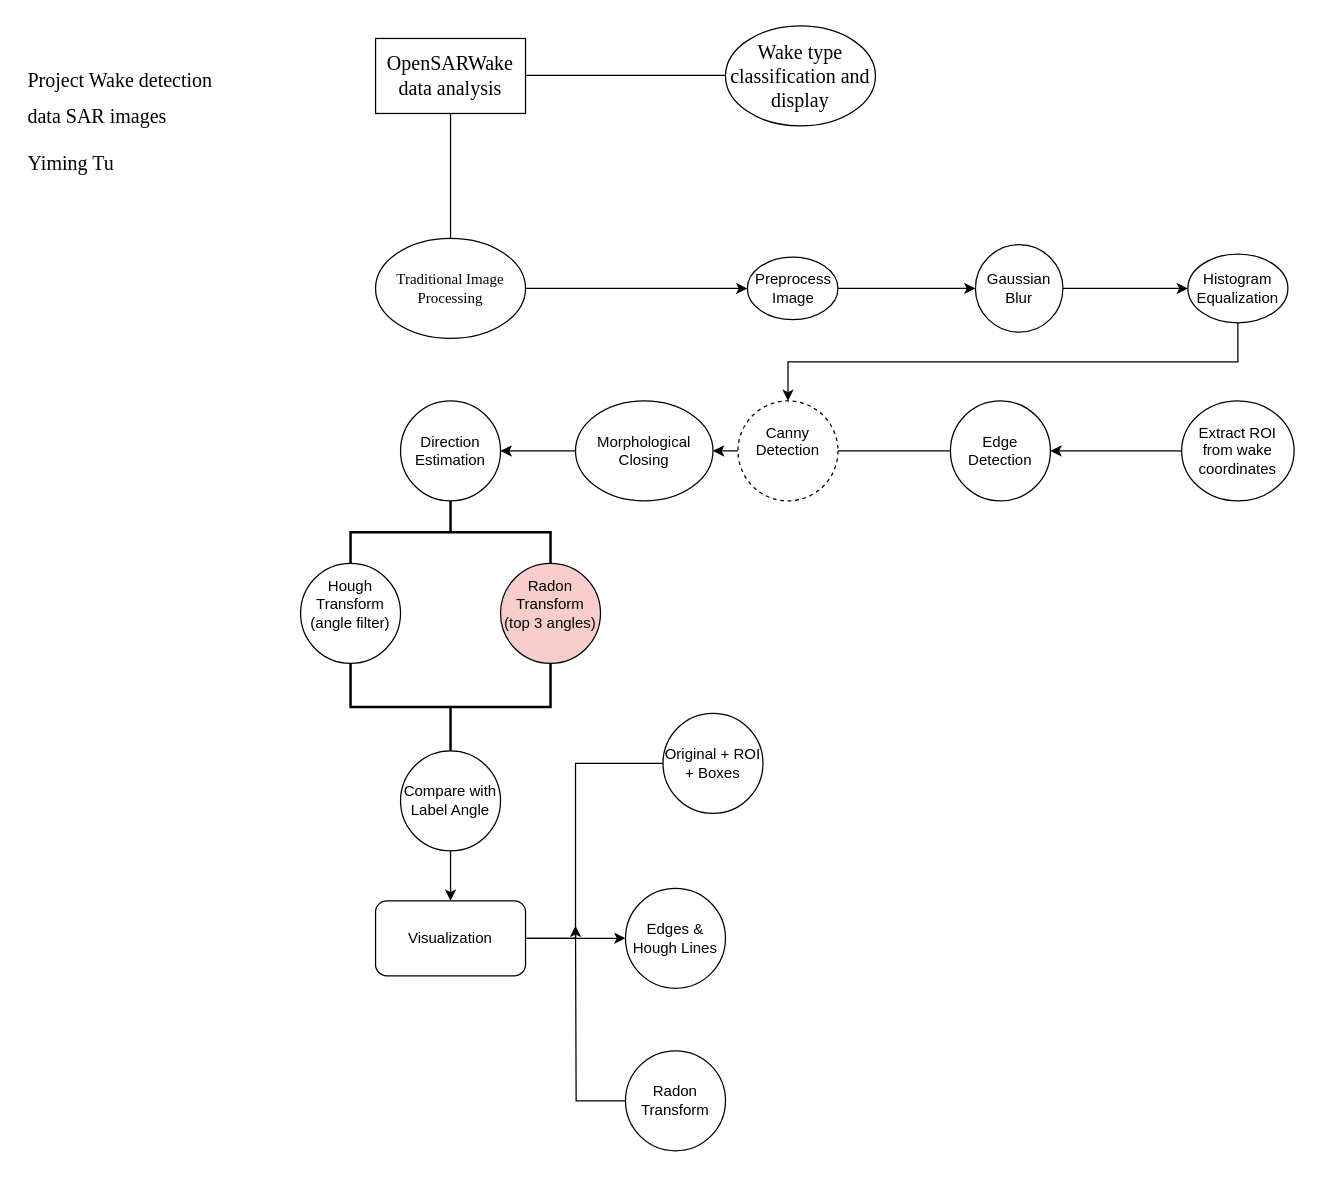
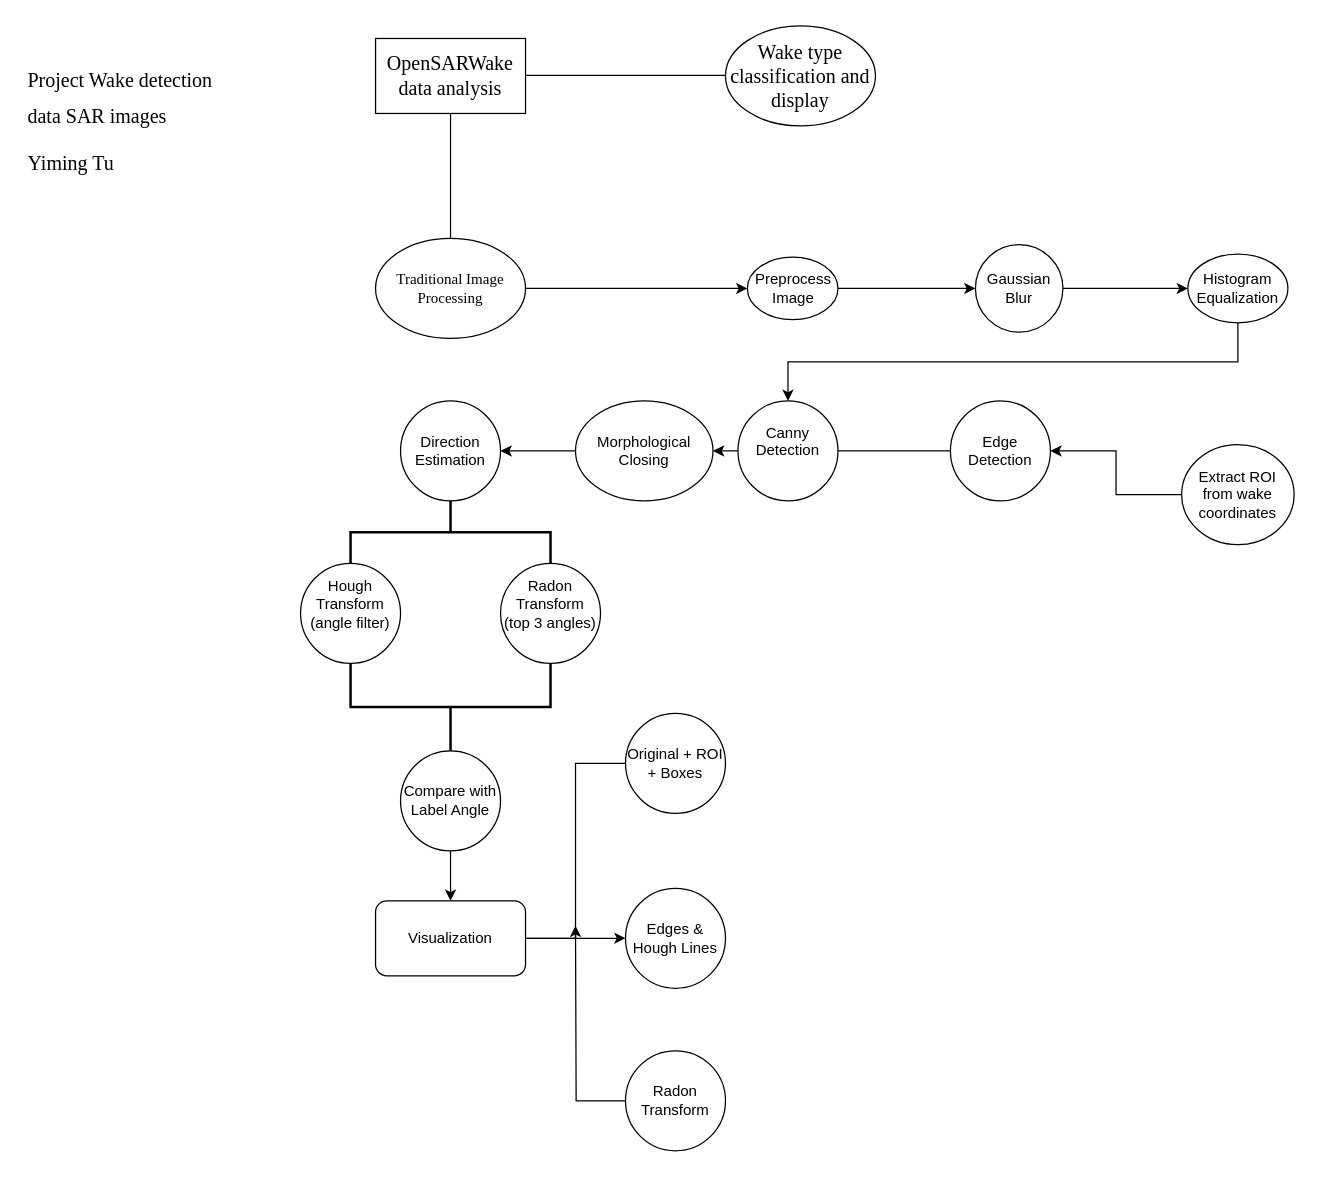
  <mxCell id="0" />
  <mxCell id="1" parent="0" />
  <mxCell id="2" style="edgeStyle=orthogonalEdgeStyle;rounded=0;orthogonalLoop=1;jettySize=auto;html=1;exitX=0.443;exitY=1.067;exitDx=0;exitDy=0;exitPerimeter=0;" parent="1" edge="1"><mxGeometry relative="1" as="geometry"><mxPoint x="590" y="59.5" as="targetPoint" /><mxPoint x="420" y="59.52" as="sourcePoint" /><Array as="points"><mxPoint x="480" y="59.5" /><mxPoint x="480" y="59.5" /></Array></mxGeometry></mxCell>
  <mxCell id="3" style="edgeStyle=orthogonalEdgeStyle;rounded=0;orthogonalLoop=1;jettySize=auto;html=1;" edge="1" parent="1" source="4"><mxGeometry relative="1" as="geometry"><mxPoint x="360" y="200" as="targetPoint" /></mxGeometry></mxCell>
  <mxCell id="4" value="&lt;span style=&quot;color: rgb(0, 0, 0); font-size: medium; text-align: start;&quot;&gt;OpenSARWake data analysis&lt;/span&gt;" style="rounded=0;whiteSpace=wrap;html=1;fontFamily=Times New Roman;" parent="1" vertex="1"><mxGeometry x="300" y="30" width="120" height="60" as="geometry" /></mxCell>
  <mxCell id="5" value="&lt;span style=&quot;color: rgb(0, 0, 0); font-size: medium; text-align: start;&quot;&gt;Wake type classification and display&lt;/span&gt;" style="ellipse;whiteSpace=wrap;html=1;fontFamily=Times New Roman;" vertex="1" parent="1"><mxGeometry x="580" y="20" width="120" height="80" as="geometry" /></mxCell>
  <mxCell id="6" style="edgeStyle=orthogonalEdgeStyle;rounded=0;orthogonalLoop=1;jettySize=auto;html=1;exitX=1;exitY=0.5;exitDx=0;exitDy=0;entryX=0;entryY=0.5;entryDx=0;entryDy=0;" edge="1" parent="1" source="7" target="10"><mxGeometry relative="1" as="geometry"><mxPoint x="590" y="230" as="targetPoint" /></mxGeometry></mxCell>
  <mxCell id="7" value="Traditional Image Processing" style="ellipse;whiteSpace=wrap;html=1;fontFamily=Times New Roman;" vertex="1" parent="1"><mxGeometry x="300" y="190" width="120" height="80" as="geometry" /></mxCell>
  <mxCell id="8" value="&lt;h1 style=&quot;margin-top: 0px;&quot;&gt;&lt;span style=&quot;color: rgb(0, 0, 0); font-family: &amp;quot;Noto Sans SC&amp;quot;; font-size: medium; font-weight: 400;&quot;&gt;Project Wake detection data SAR images&lt;/span&gt;&lt;/h1&gt;&lt;div&gt;&lt;span style=&quot;color: rgb(0, 0, 0); font-family: &amp;quot;Noto Sans SC&amp;quot;; font-size: medium; font-weight: 400;&quot;&gt;Yiming Tu&lt;/span&gt;&lt;/div&gt;" style="text;html=1;whiteSpace=wrap;overflow=hidden;rounded=0;" vertex="1" parent="1"><mxGeometry x="20" y="40" width="180" height="160" as="geometry" /></mxCell>
  <mxCell id="9" style="edgeStyle=orthogonalEdgeStyle;rounded=0;orthogonalLoop=1;jettySize=auto;html=1;exitX=1;exitY=0.5;exitDx=0;exitDy=0;" edge="1" parent="1" source="10"><mxGeometry relative="1" as="geometry"><mxPoint x="780" y="230" as="targetPoint" /></mxGeometry></mxCell>
  <mxCell id="10" value="Preprocess Image" style="ellipse;whiteSpace=wrap;html=1;" vertex="1" parent="1"><mxGeometry x="597.5" y="205" width="72.5" height="50" as="geometry" /></mxCell>
  <mxCell id="11" style="edgeStyle=orthogonalEdgeStyle;rounded=0;orthogonalLoop=1;jettySize=auto;html=1;exitX=1;exitY=0.5;exitDx=0;exitDy=0;entryX=0;entryY=0.5;entryDx=0;entryDy=0;" edge="1" parent="1" source="12" target="14"><mxGeometry relative="1" as="geometry" /></mxCell>
  <mxCell id="12" value="Gaussian Blur" style="ellipse;whiteSpace=wrap;html=1;aspect=fixed;" vertex="1" parent="1"><mxGeometry x="780" y="195" width="70" height="70" as="geometry" /></mxCell>
  <mxCell id="13" style="edgeStyle=orthogonalEdgeStyle;rounded=0;orthogonalLoop=1;jettySize=auto;html=1;exitX=0.5;exitY=1;exitDx=0;exitDy=0;" edge="1" parent="1" source="14" target="19"><mxGeometry relative="1" as="geometry" /></mxCell>
  <mxCell id="14" value="Histogram Equalization" style="ellipse;whiteSpace=wrap;html=1;" vertex="1" parent="1"><mxGeometry x="950" y="202.5" width="80" height="55" as="geometry" /></mxCell>
  <mxCell id="15" style="edgeStyle=orthogonalEdgeStyle;rounded=0;orthogonalLoop=1;jettySize=auto;html=1;exitX=0;exitY=0.5;exitDx=0;exitDy=0;entryX=1;entryY=0.5;entryDx=0;entryDy=0;" edge="1" parent="1" source="16" target="18"><mxGeometry relative="1" as="geometry" /></mxCell>
- <mxCell id="16" value="&lt;br&gt;&lt;div&gt;Extract ROI from wake coordinates&lt;br&gt;&lt;br&gt;&lt;/div&gt;" style="ellipse;whiteSpace=wrap;html=1;" vertex="1" parent="1"><mxGeometry x="945" y="320" width="90" height="80" as="geometry" /></mxCell>
+ <mxCell id="16" value="&lt;br&gt;&lt;div&gt;Extract ROI from wake coordinates&lt;br&gt;&lt;br&gt;&lt;/div&gt;" style="ellipse;whiteSpace=wrap;html=1;" vertex="1" parent="1"><mxGeometry x="945" y="355" width="90" height="80" as="geometry" /></mxCell>
  <mxCell id="17" style="edgeStyle=orthogonalEdgeStyle;rounded=0;orthogonalLoop=1;jettySize=auto;html=1;exitX=0;exitY=0.5;exitDx=0;exitDy=0;entryX=1;entryY=0.5;entryDx=0;entryDy=0;" edge="1" parent="1" source="18" target="21"><mxGeometry relative="1" as="geometry" /></mxCell>
  <mxCell id="18" value="Edge Detection" style="ellipse;whiteSpace=wrap;html=1;" vertex="1" parent="1"><mxGeometry x="760" y="320" width="80" height="80" as="geometry" /></mxCell>
- <mxCell id="19" value="&#10;Canny Detection&#10;&#10;" style="ellipse;whiteSpace=wrap;html=1;dashed=1;" vertex="1" parent="1"><mxGeometry x="590" y="320" width="80" height="80" as="geometry" /></mxCell>
+ <mxCell id="19" value="&#10;Canny Detection&#10;&#10;" style="ellipse;whiteSpace=wrap;html=1;" vertex="1" parent="1"><mxGeometry x="590" y="320" width="80" height="80" as="geometry" /></mxCell>
  <mxCell id="20" style="edgeStyle=orthogonalEdgeStyle;rounded=0;orthogonalLoop=1;jettySize=auto;html=1;exitX=0;exitY=0.5;exitDx=0;exitDy=0;entryX=1;entryY=0.5;entryDx=0;entryDy=0;" edge="1" parent="1" source="21" target="22"><mxGeometry relative="1" as="geometry" /></mxCell>
  <mxCell id="21" value="&lt;div&gt;&lt;br&gt;&lt;/div&gt;Morphological Closing&lt;div&gt;&lt;br/&gt;&lt;/div&gt;" style="ellipse;whiteSpace=wrap;html=1;" vertex="1" parent="1"><mxGeometry x="460" y="320" width="110" height="80" as="geometry" /></mxCell>
  <mxCell id="22" value="Direction Estimation" style="ellipse;whiteSpace=wrap;html=1;" vertex="1" parent="1"><mxGeometry x="320" y="320" width="80" height="80" as="geometry" /></mxCell>
  <mxCell id="23" value="&#10;Hough Transform (angle filter)&#10;&#10;" style="ellipse;whiteSpace=wrap;html=1;" vertex="1" parent="1"><mxGeometry x="240" y="450" width="80" height="80" as="geometry" /></mxCell>
- <mxCell id="24" value="&#10;Radon Transform (top 3 angles)&#10;&#10;" style="ellipse;whiteSpace=wrap;html=1;fillColor=#f8cecc;" vertex="1" parent="1"><mxGeometry x="400" y="450" width="80" height="80" as="geometry" /></mxCell>
+ <mxCell id="24" value="&#10;Radon Transform (top 3 angles)&#10;&#10;" style="ellipse;whiteSpace=wrap;html=1;" vertex="1" parent="1"><mxGeometry x="400" y="450" width="80" height="80" as="geometry" /></mxCell>
  <mxCell id="25" value="" style="edgeStyle=orthogonalEdgeStyle;rounded=0;orthogonalLoop=1;jettySize=auto;html=1;" edge="1" parent="1" source="26" target="31"><mxGeometry relative="1" as="geometry" /></mxCell>
  <mxCell id="26" value="&lt;div&gt;&lt;br&gt;&lt;/div&gt;Compare with Label Angle&lt;div&gt;&lt;br/&gt;&lt;/div&gt;" style="ellipse;whiteSpace=wrap;html=1;" vertex="1" parent="1"><mxGeometry x="320" y="600" width="80" height="80" as="geometry" /></mxCell>
  <mxCell id="27" value="" style="strokeWidth=2;html=1;shape=mxgraph.flowchart.annotation_2;align=left;labelPosition=right;pointerEvents=1;direction=south;" vertex="1" parent="1"><mxGeometry x="280" y="400" width="160" height="50" as="geometry" /></mxCell>
  <mxCell id="28" value="" style="strokeWidth=2;html=1;shape=mxgraph.flowchart.annotation_2;align=left;labelPosition=right;pointerEvents=1;direction=north;" vertex="1" parent="1"><mxGeometry x="280" y="530" width="160" height="70" as="geometry" /></mxCell>
  <mxCell id="29" value="" style="edgeStyle=orthogonalEdgeStyle;rounded=0;orthogonalLoop=1;jettySize=auto;html=1;entryX=0;entryY=0.5;entryDx=0;entryDy=0;endArrow=none;" edge="1" parent="1" source="31" target="32"><mxGeometry relative="1" as="geometry"><mxPoint x="460" y="610" as="targetPoint" /><Array as="points"><mxPoint x="460" y="750" /><mxPoint x="460" y="610" /></Array></mxGeometry></mxCell>
  <mxCell id="30" value="" style="edgeStyle=orthogonalEdgeStyle;rounded=0;orthogonalLoop=1;jettySize=auto;html=1;" edge="1" parent="1" source="31" target="33"><mxGeometry relative="1" as="geometry"><Array as="points"><mxPoint x="460" y="750" /><mxPoint x="460" y="750" /></Array></mxGeometry></mxCell>
  <mxCell id="31" value="Visualization" style="rounded=1;whiteSpace=wrap;html=1;" vertex="1" parent="1"><mxGeometry x="300" y="720" width="120" height="60" as="geometry" /></mxCell>
- <mxCell id="32" value="Original + ROI + Boxes" style="ellipse;whiteSpace=wrap;html=1;rounded=1;" vertex="1" parent="1"><mxGeometry x="530" y="570" width="80" height="80" as="geometry" /></mxCell>
+ <mxCell id="32" value="Original + ROI + Boxes" style="ellipse;whiteSpace=wrap;html=1;rounded=1;" vertex="1" parent="1"><mxGeometry x="500" y="570" width="80" height="80" as="geometry" /></mxCell>
  <mxCell id="33" value="Edges &amp;amp; Hough Lines" style="ellipse;whiteSpace=wrap;html=1;rounded=1;" vertex="1" parent="1"><mxGeometry x="500" y="710" width="80" height="80" as="geometry" /></mxCell>
  <mxCell id="34" style="edgeStyle=orthogonalEdgeStyle;rounded=0;orthogonalLoop=1;jettySize=auto;html=1;exitX=0;exitY=0.5;exitDx=0;exitDy=0;" edge="1" parent="1" source="35"><mxGeometry relative="1" as="geometry"><mxPoint x="460" y="740" as="targetPoint" /></mxGeometry></mxCell>
  <mxCell id="35" value="Radon Transform" style="ellipse;whiteSpace=wrap;html=1;" vertex="1" parent="1"><mxGeometry x="500" y="840" width="80" height="80" as="geometry" /></mxCell>
